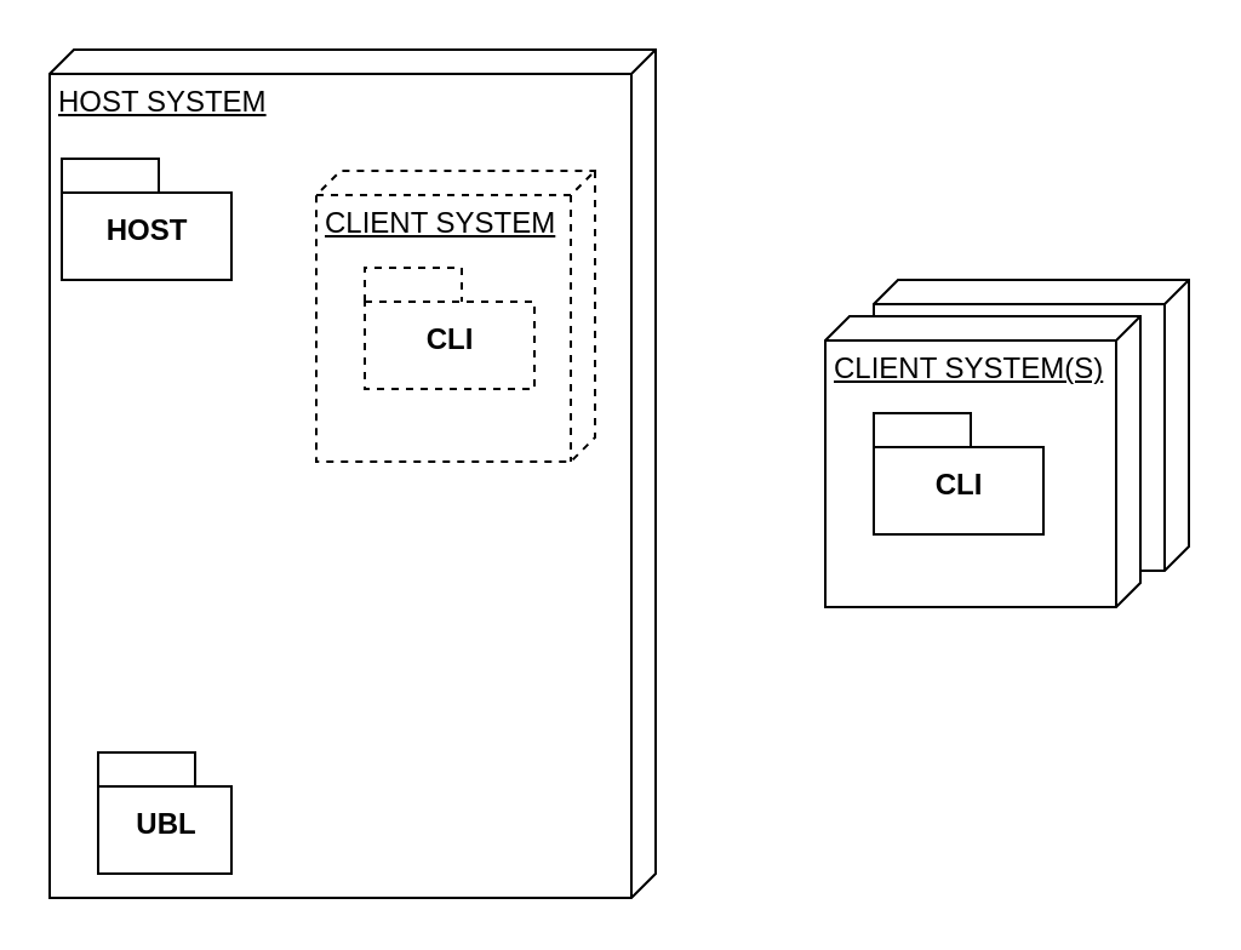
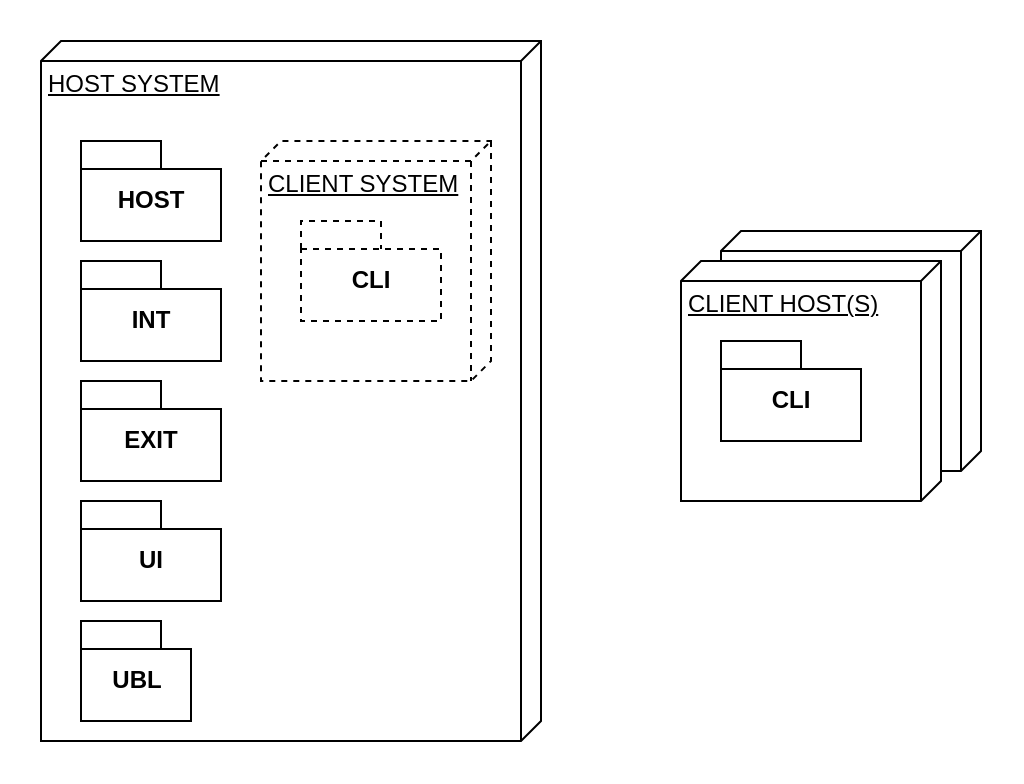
  <mxCell id="0" />
  <mxCell id="1" parent="0" />
  <mxCell id="2" value="HOST SYSTEM" style="verticalAlign=top;align=left;spacingTop=8;spacingLeft=2;spacingRight=12;shape=cube;size=10;direction=south;fontStyle=4;html=1;" vertex="1" parent="1"><mxGeometry x="20" y="20" width="250" height="350" as="geometry" /></mxCell>
  <mxCell id="3" value="CLIENT SYSTEM" style="verticalAlign=top;align=left;spacingTop=8;spacingLeft=2;spacingRight=12;shape=cube;size=10;direction=south;fontStyle=4;html=1;" vertex="1" parent="1"><mxGeometry x="360" y="115" width="130" height="120" as="geometry" /></mxCell>
- <mxCell id="4" value="HOST" style="shape=folder;fontStyle=1;spacingTop=10;tabWidth=40;tabHeight=14;tabPosition=left;html=1;fillColor=none;" vertex="1" parent="1"><mxGeometry x="25" y="65" width="70" height="50" as="geometry" /></mxCell>
+ <mxCell id="4" value="HOST" style="shape=folder;fontStyle=1;spacingTop=10;tabWidth=40;tabHeight=14;tabPosition=left;html=1;fillColor=none;" vertex="1" parent="1"><mxGeometry x="40" y="70" width="70" height="50" as="geometry" /></mxCell>
+ <mxCell id="5" value="INT" style="shape=folder;fontStyle=1;spacingTop=10;tabWidth=40;tabHeight=14;tabPosition=left;html=1;fillColor=none;" vertex="1" parent="1"><mxGeometry x="40" y="130" width="70" height="50" as="geometry" /></mxCell>
+ <mxCell id="6" value="EXIT" style="shape=folder;fontStyle=1;spacingTop=10;tabWidth=40;tabHeight=14;tabPosition=left;html=1;fillColor=none;" vertex="1" parent="1"><mxGeometry x="40" y="190" width="70" height="50" as="geometry" /></mxCell>
+ <mxCell id="7" value="UI" style="shape=folder;fontStyle=1;spacingTop=10;tabWidth=40;tabHeight=14;tabPosition=left;html=1;fillColor=none;" vertex="1" parent="1"><mxGeometry x="40" y="250" width="70" height="50" as="geometry" /></mxCell>
  <mxCell id="8" value="UBL" style="shape=folder;fontStyle=1;spacingTop=10;tabWidth=40;tabHeight=14;tabPosition=left;html=1;fillColor=none;" vertex="1" parent="1"><mxGeometry x="40" y="310" width="55" height="50" as="geometry" /></mxCell>
  <mxCell id="9" value="CLIENT SYSTEM" style="verticalAlign=top;align=left;spacingTop=8;spacingLeft=2;spacingRight=12;shape=cube;size=10;direction=south;fontStyle=4;html=1;dashed=1;" vertex="1" parent="1"><mxGeometry x="130" y="70" width="115" height="120" as="geometry" /></mxCell>
  <mxCell id="10" value="CLI" style="shape=folder;fontStyle=1;spacingTop=10;tabWidth=40;tabHeight=14;tabPosition=left;html=1;fillColor=none;dashed=1;" vertex="1" parent="1"><mxGeometry x="150" y="110" width="70" height="50" as="geometry" /></mxCell>
- <mxCell id="11" value="CLIENT SYSTEM(S)" style="verticalAlign=top;align=left;spacingTop=8;spacingLeft=2;spacingRight=12;shape=cube;size=10;direction=south;fontStyle=4;html=1;" vertex="1" parent="1"><mxGeometry x="340" y="130" width="130" height="120" as="geometry" /></mxCell>
+ <mxCell id="11" value="CLIENT HOST(S)" style="verticalAlign=top;align=left;spacingTop=8;spacingLeft=2;spacingRight=12;shape=cube;size=10;direction=south;fontStyle=4;html=1;" vertex="1" parent="1"><mxGeometry x="340" y="130" width="130" height="120" as="geometry" /></mxCell>
  <mxCell id="12" value="CLI" style="shape=folder;fontStyle=1;spacingTop=10;tabWidth=40;tabHeight=14;tabPosition=left;html=1;fillColor=none;" vertex="1" parent="1"><mxGeometry x="360" y="170" width="70" height="50" as="geometry" /></mxCell>
